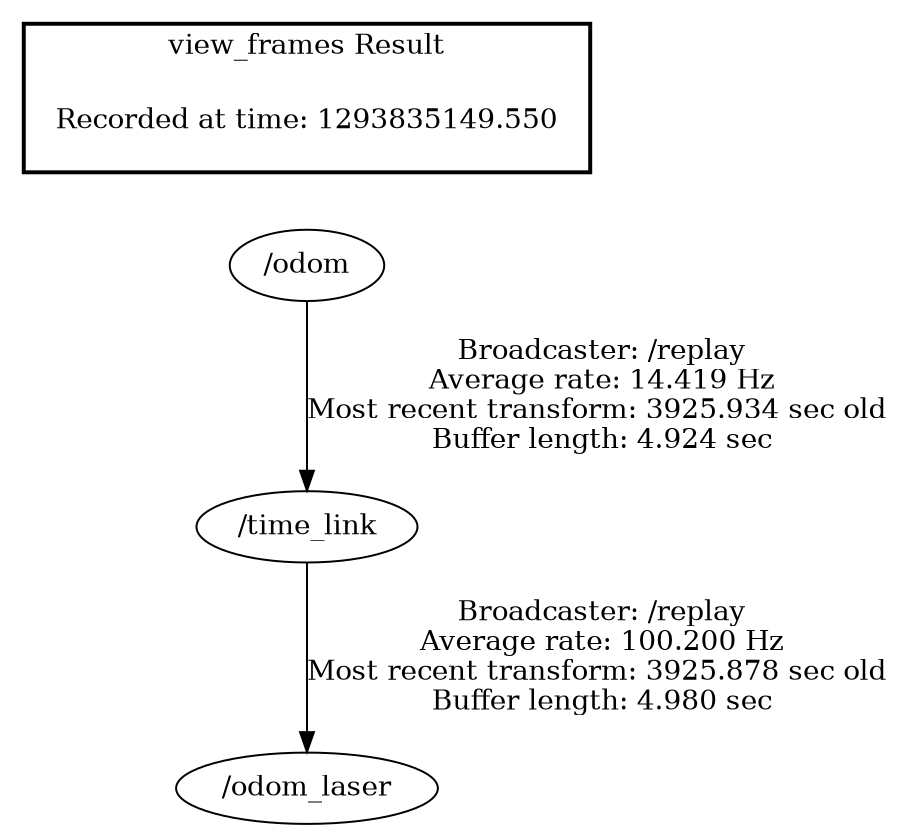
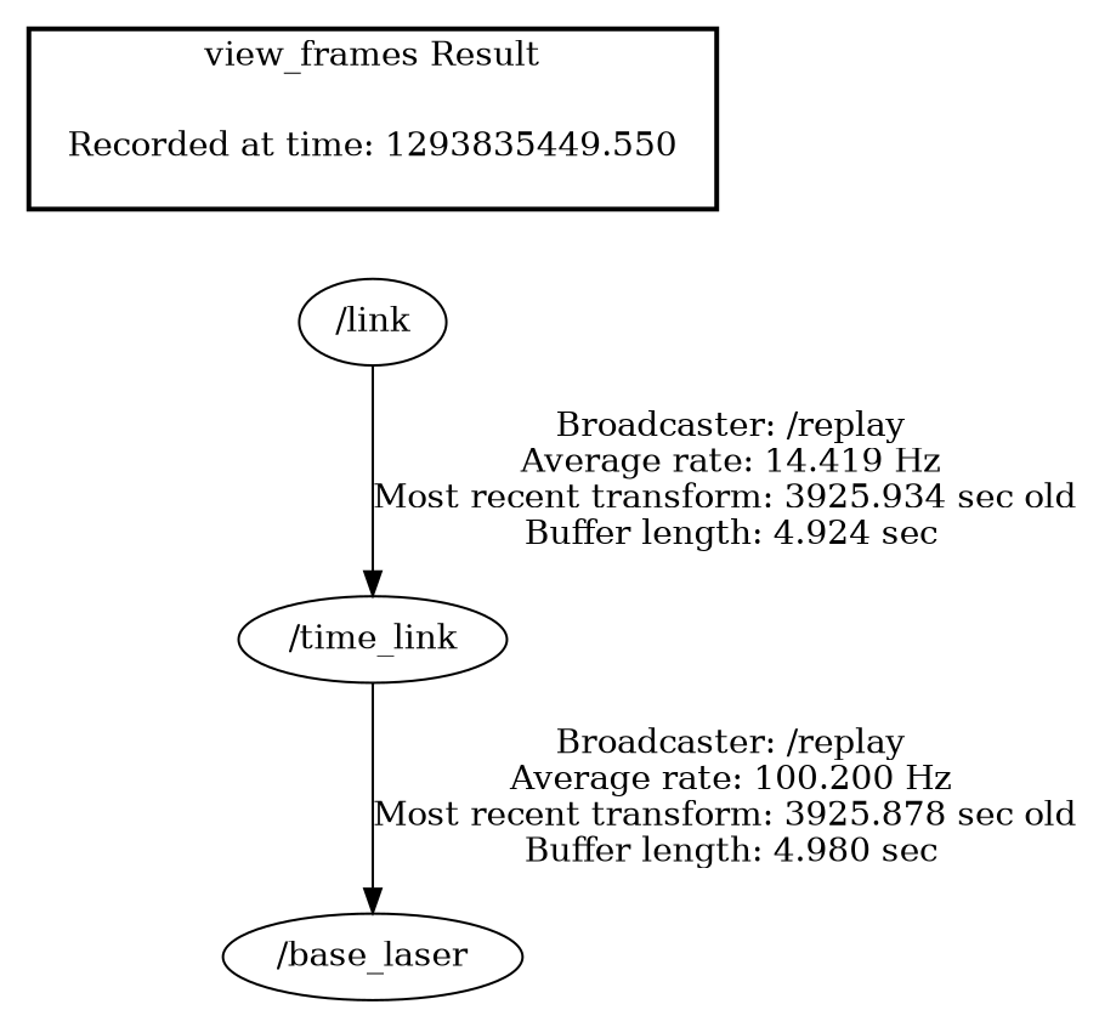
  digraph {
-   "Recorded at time: 1293835449.550" [shape=plaintext label="Recorded at time: 1293835149.550"]
-   "/odom"
+   "Recorded at time: 1293835449.550" [shape=plaintext]
+   "/odom" [label="/link"]
    n3 [label="/time_link"]
-   "/base_laser" [label="/odom_laser"]
+   "/base_laser"
    subgraph cluster_1 {
      color=black
      label="view_frames Result"
      style=bold
      "Recorded at time: 1293835449.550"
    }
    "Recorded at time: 1293835449.550" -> "/odom" [style=invis]
    "/odom" -> n3 [label="Broadcaster: /replay\nAverage rate: 14.419 Hz\nMost recent transform: 3925.934 sec old \nBuffer length: 4.924 sec\n"]
    n3 -> "/base_laser" [label="Broadcaster: /replay\nAverage rate: 100.200 Hz\nMost recent transform: 3925.878 sec old \nBuffer length: 4.980 sec\n"]
  }
